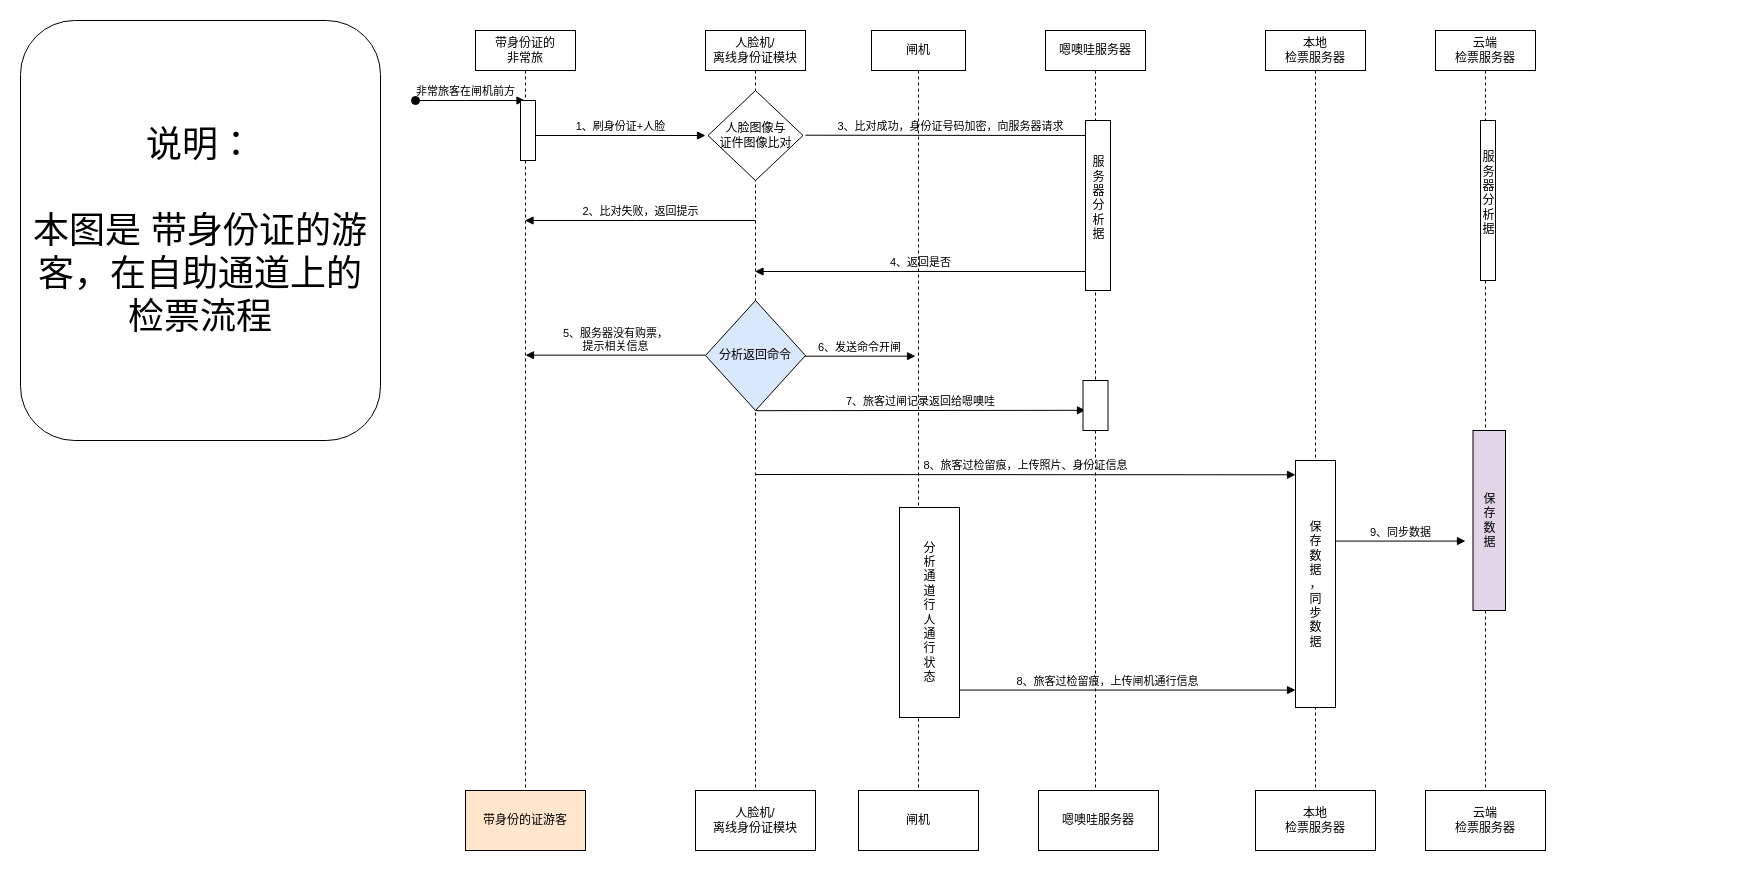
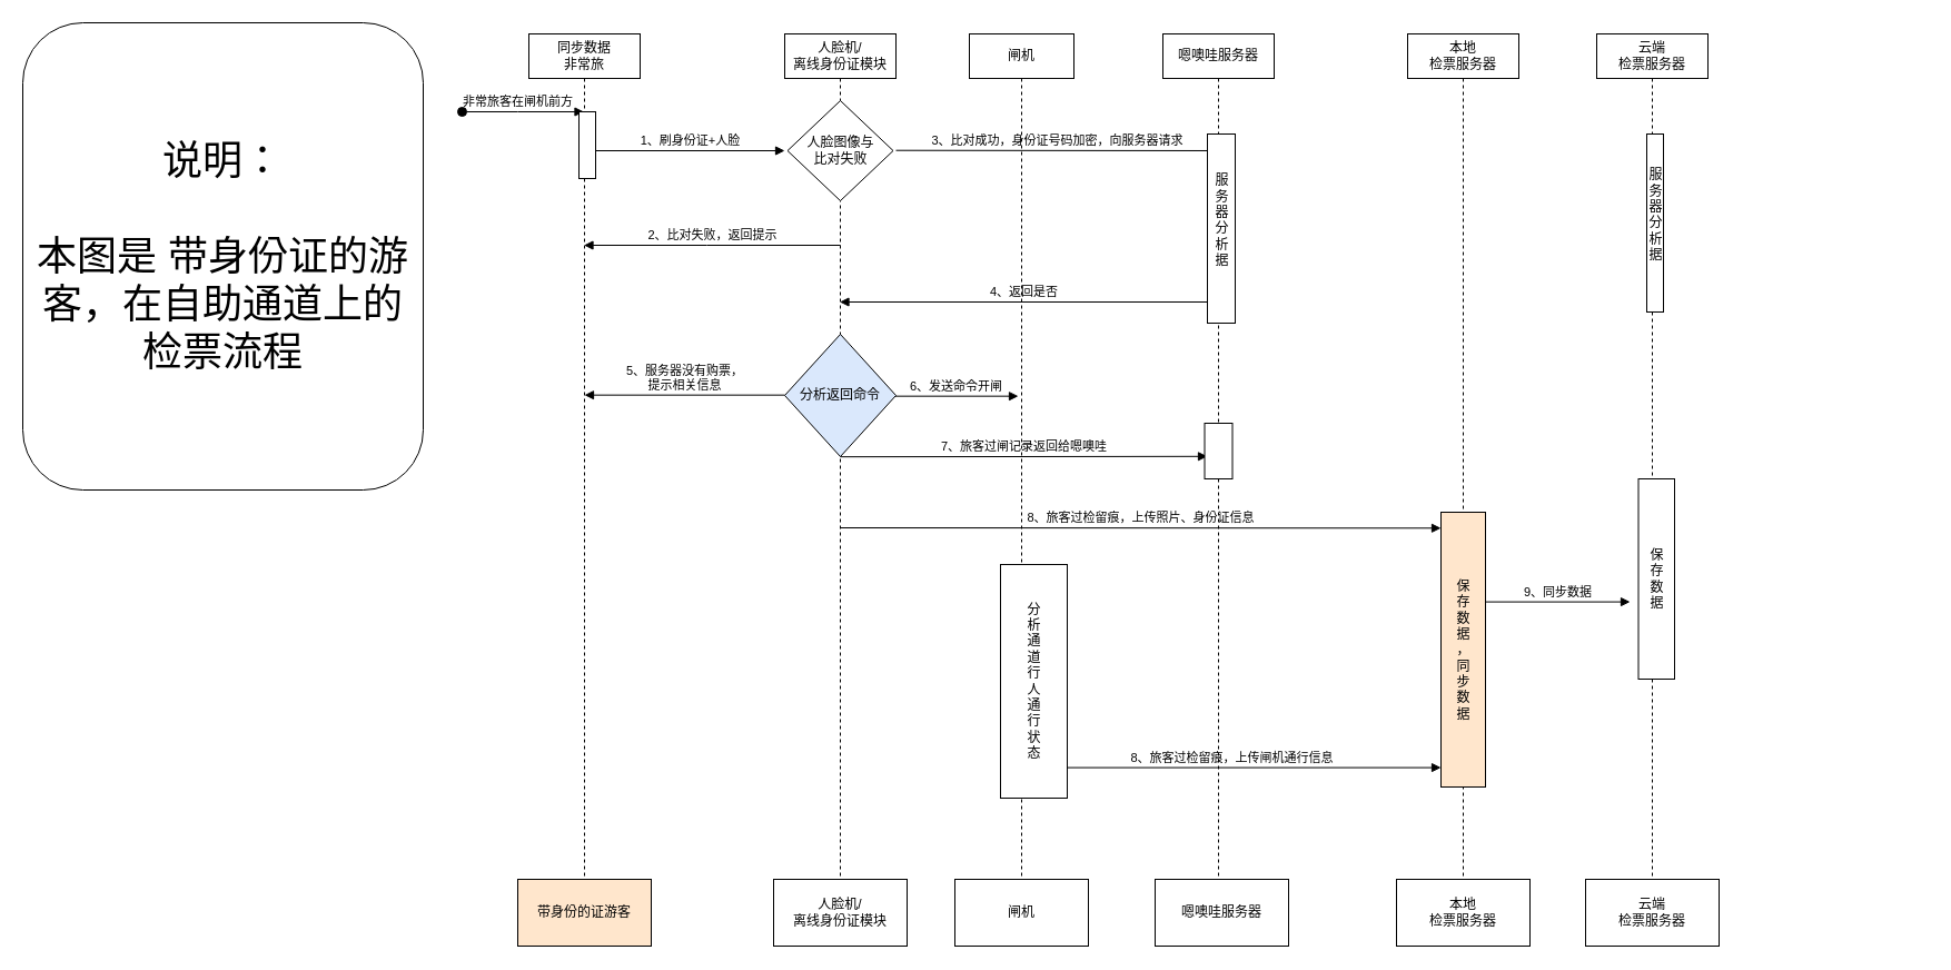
  <mxCell id="0" />
  <mxCell id="1" parent="0" />
  <mxCell id="2" value="1、刷身份证+人脸" style="html=1;verticalAlign=bottom;endArrow=block;edgeStyle=elbowEdgeStyle;elbow=vertical;curved=0;rounded=0;labelBackgroundColor=none;fontColor=default;" parent="1" source="14" edge="1"><mxGeometry relative="1" as="geometry"><mxPoint x="545" y="135" as="sourcePoint" /><Array as="points"><mxPoint x="535" y="135" /><mxPoint x="590" y="124.71" /></Array><mxPoint x="705" y="135" as="targetPoint" /></mxGeometry></mxCell>
  <mxCell id="3" value="2、比对失败，返回提示" style="html=1;verticalAlign=bottom;endArrow=block;edgeStyle=elbowEdgeStyle;elbow=vertical;curved=0;rounded=0;labelBackgroundColor=none;fontColor=default;" parent="1" target="13" edge="1"><mxGeometry relative="1" as="geometry"><mxPoint x="755" y="220" as="sourcePoint" /><Array as="points"><mxPoint x="635" y="220" /></Array><mxPoint x="545" y="220" as="targetPoint" /></mxGeometry></mxCell>
  <mxCell id="4" value="非常旅客在闸机前方" style="html=1;verticalAlign=bottom;startArrow=oval;endArrow=block;startSize=8;edgeStyle=elbowEdgeStyle;elbow=vertical;curved=0;rounded=0;labelBackgroundColor=none;fontColor=default;" parent="1" target="13" edge="1"><mxGeometry x="-0.087" relative="1" as="geometry"><mxPoint x="415" y="100" as="sourcePoint" /><mxPoint x="495" y="90" as="targetPoint" /><Array as="points"><mxPoint x="465" y="100" /></Array><mxPoint as="offset" /></mxGeometry></mxCell>
  <mxCell id="5" value="3、比对成功，身份证号码加密，向服务器请求" style="html=1;verticalAlign=bottom;endArrow=block;edgeStyle=elbowEdgeStyle;elbow=vertical;curved=0;rounded=0;labelBackgroundColor=none;fontColor=default;" edge="1" parent="1" target="25"><mxGeometry relative="1" as="geometry"><mxPoint x="805" y="134.71" as="sourcePoint" /><Array as="points"><mxPoint x="1095" y="135" /><mxPoint x="860" y="124.42" /></Array><mxPoint x="1085" y="135" as="targetPoint" /></mxGeometry></mxCell>
  <mxCell id="6" value="4、返回是否" style="html=1;verticalAlign=bottom;endArrow=block;edgeStyle=elbowEdgeStyle;elbow=vertical;curved=0;rounded=0;labelBackgroundColor=none;fontColor=default;" edge="1" parent="1" target="17"><mxGeometry relative="1" as="geometry"><mxPoint x="1085" y="270" as="sourcePoint" /><Array as="points"><mxPoint x="835" y="271" /></Array><mxPoint x="765" y="271" as="targetPoint" /></mxGeometry></mxCell>
  <mxCell id="7" value="5、服务器没有购票，&lt;div&gt;提示相关信息&lt;/div&gt;" style="html=1;verticalAlign=bottom;endArrow=block;edgeStyle=elbowEdgeStyle;elbow=vertical;curved=0;rounded=0;labelBackgroundColor=none;fontColor=default;" edge="1" parent="1"><mxGeometry relative="1" as="geometry"><mxPoint x="705" y="354.66" as="sourcePoint" /><Array as="points"><mxPoint x="585" y="354.66" /></Array><mxPoint x="525" y="355" as="targetPoint" /></mxGeometry></mxCell>
  <mxCell id="8" value="6、发送命令开闸" style="html=1;verticalAlign=bottom;endArrow=block;edgeStyle=elbowEdgeStyle;elbow=vertical;curved=0;rounded=0;labelBackgroundColor=none;fontColor=default;" edge="1" parent="1"><mxGeometry relative="1" as="geometry"><mxPoint x="802.5" y="355.66" as="sourcePoint" /><Array as="points"><mxPoint x="802.5" y="355.66" /><mxPoint x="857.5" y="345.37" /></Array><mxPoint x="915" y="356" as="targetPoint" /></mxGeometry></mxCell>
  <mxCell id="9" value="8、旅客过检留痕，上传照片、身份证信息" style="html=1;verticalAlign=bottom;endArrow=block;edgeStyle=elbowEdgeStyle;elbow=vertical;curved=0;rounded=0;labelBackgroundColor=none;fontColor=default;" edge="1" parent="1"><mxGeometry relative="1" as="geometry"><mxPoint x="755" y="474" as="sourcePoint" /><Array as="points"><mxPoint x="1045" y="474.29" /><mxPoint x="810" y="463.71" /></Array><mxPoint x="1295" y="474" as="targetPoint" /></mxGeometry></mxCell>
  <mxCell id="10" value="8、旅客过检留痕，上传闸机通行信息" style="html=1;verticalAlign=bottom;endArrow=block;edgeStyle=elbowEdgeStyle;elbow=vertical;curved=0;rounded=0;labelBackgroundColor=none;fontColor=default;" edge="1" parent="1"><mxGeometry relative="1" as="geometry"><mxPoint x="917.929" y="689.58" as="sourcePoint" /><Array as="points"><mxPoint x="1285" y="689.58" /><mxPoint x="1050" y="679" /></Array><mxPoint x="1295" y="689" as="targetPoint" /></mxGeometry></mxCell>
  <mxCell id="11" value="9、同步数据" style="html=1;verticalAlign=bottom;endArrow=block;edgeStyle=elbowEdgeStyle;elbow=vertical;curved=0;rounded=0;labelBackgroundColor=none;fontColor=default;" edge="1" parent="1" source="31"><mxGeometry relative="1" as="geometry"><mxPoint x="1365" y="541" as="sourcePoint" /><Array as="points"><mxPoint x="1732" y="540.58" /><mxPoint x="1497" y="530" /></Array><mxPoint x="1465" y="540" as="targetPoint" /></mxGeometry></mxCell>
  <mxCell id="12" value="" style="group" vertex="1" connectable="0" parent="1"><mxGeometry x="465" y="30" width="120" height="820" as="geometry" /></mxCell>
- <mxCell id="13" value="带身份证的&lt;div&gt;非常旅&lt;/div&gt;" style="shape=umlLifeline;perimeter=lifelinePerimeter;whiteSpace=wrap;html=1;container=0;dropTarget=0;collapsible=0;recursiveResize=0;outlineConnect=0;portConstraint=eastwest;newEdgeStyle={&quot;edgeStyle&quot;:&quot;elbowEdgeStyle&quot;,&quot;elbow&quot;:&quot;vertical&quot;,&quot;curved&quot;:0,&quot;rounded&quot;:0};labelBackgroundColor=none;" parent="12" vertex="1"><mxGeometry x="10" width="100" height="760" as="geometry" /></mxCell>
+ <mxCell id="13" value="同步数据&lt;div&gt;非常旅&lt;/div&gt;" style="shape=umlLifeline;perimeter=lifelinePerimeter;whiteSpace=wrap;html=1;container=0;dropTarget=0;collapsible=0;recursiveResize=0;outlineConnect=0;portConstraint=eastwest;newEdgeStyle={&quot;edgeStyle&quot;:&quot;elbowEdgeStyle&quot;,&quot;elbow&quot;:&quot;vertical&quot;,&quot;curved&quot;:0,&quot;rounded&quot;:0};labelBackgroundColor=none;" parent="12" vertex="1"><mxGeometry x="10" width="100" height="760" as="geometry" /></mxCell>
  <mxCell id="14" value="" style="html=1;points=[];perimeter=orthogonalPerimeter;outlineConnect=0;targetShapes=umlLifeline;portConstraint=eastwest;newEdgeStyle={&quot;edgeStyle&quot;:&quot;elbowEdgeStyle&quot;,&quot;elbow&quot;:&quot;vertical&quot;,&quot;curved&quot;:0,&quot;rounded&quot;:0};labelBackgroundColor=none;" parent="13" vertex="1"><mxGeometry x="45" y="70" width="15" height="60" as="geometry" /></mxCell>
  <mxCell id="15" value="带身份的证游客" style="rounded=0;whiteSpace=wrap;html=1;fillColor=#ffe6cc;" vertex="1" parent="12"><mxGeometry y="760" width="120" height="60" as="geometry" /></mxCell>
  <mxCell id="16" value="" style="group" vertex="1" connectable="0" parent="1"><mxGeometry x="695" y="30" width="120" height="820" as="geometry" /></mxCell>
  <mxCell id="17" value="人脸机/&lt;div&gt;离线身份证模块&lt;/div&gt;" style="shape=umlLifeline;perimeter=lifelinePerimeter;whiteSpace=wrap;html=1;container=0;dropTarget=0;collapsible=0;recursiveResize=0;outlineConnect=0;portConstraint=eastwest;newEdgeStyle={&quot;edgeStyle&quot;:&quot;elbowEdgeStyle&quot;,&quot;elbow&quot;:&quot;vertical&quot;,&quot;curved&quot;:0,&quot;rounded&quot;:0};labelBackgroundColor=none;movable=1;resizable=1;rotatable=1;deletable=1;editable=1;locked=0;connectable=1;" parent="16" vertex="1"><mxGeometry x="10" width="100" height="760" as="geometry" /></mxCell>
  <mxCell id="18" value="人脸机/&lt;div&gt;离线身份证模块&lt;/div&gt;" style="rounded=0;whiteSpace=wrap;html=1;" vertex="1" parent="16"><mxGeometry y="760" width="120" height="60" as="geometry" /></mxCell>
  <mxCell id="19" value="7、旅客过闸记录返回给嗯噢哇" style="html=1;verticalAlign=bottom;endArrow=block;edgeStyle=elbowEdgeStyle;elbow=vertical;curved=0;rounded=0;labelBackgroundColor=none;fontColor=default;" edge="1" parent="16"><mxGeometry relative="1" as="geometry"><mxPoint x="60" y="380.17" as="sourcePoint" /><Array as="points"><mxPoint x="20" y="379.8" /><mxPoint x="165" y="369.17" /></Array><mxPoint x="390" y="380" as="targetPoint" /></mxGeometry></mxCell>
  <mxCell id="20" value="" style="group" vertex="1" connectable="0" parent="1"><mxGeometry x="858" y="30" width="120" height="820" as="geometry" /></mxCell>
  <mxCell id="21" value="闸机" style="shape=umlLifeline;perimeter=lifelinePerimeter;whiteSpace=wrap;html=1;container=0;dropTarget=0;collapsible=0;recursiveResize=0;outlineConnect=0;portConstraint=eastwest;newEdgeStyle={&quot;edgeStyle&quot;:&quot;elbowEdgeStyle&quot;,&quot;elbow&quot;:&quot;vertical&quot;,&quot;curved&quot;:0,&quot;rounded&quot;:0};labelBackgroundColor=none;" vertex="1" parent="20"><mxGeometry x="13" width="94" height="760" as="geometry" /></mxCell>
  <mxCell id="22" value="分&lt;div&gt;析&lt;/div&gt;&lt;div&gt;通&lt;/div&gt;&lt;div&gt;道&lt;/div&gt;&lt;div&gt;行&lt;/div&gt;&lt;div&gt;人&lt;/div&gt;&lt;div&gt;通&lt;/div&gt;&lt;div&gt;行&lt;/div&gt;&lt;div&gt;状&lt;/div&gt;&lt;div&gt;态&lt;/div&gt;" style="html=1;points=[];perimeter=orthogonalPerimeter;outlineConnect=0;targetShapes=umlLifeline;portConstraint=eastwest;newEdgeStyle={&quot;edgeStyle&quot;:&quot;elbowEdgeStyle&quot;,&quot;elbow&quot;:&quot;vertical&quot;,&quot;curved&quot;:0,&quot;rounded&quot;:0};labelBackgroundColor=none;" vertex="1" parent="21"><mxGeometry x="28" y="477" width="60" height="210" as="geometry" /></mxCell>
  <mxCell id="23" value="闸机" style="rounded=0;whiteSpace=wrap;html=1;" vertex="1" parent="20"><mxGeometry y="760" width="120" height="60" as="geometry" /></mxCell>
  <mxCell id="24" value="" style="group" vertex="1" connectable="0" parent="1"><mxGeometry x="1038" y="30" width="120" height="820" as="geometry" /></mxCell>
  <mxCell id="25" value="嗯噢哇服务器" style="shape=umlLifeline;perimeter=lifelinePerimeter;whiteSpace=wrap;html=1;container=0;dropTarget=0;collapsible=0;recursiveResize=0;outlineConnect=0;portConstraint=eastwest;newEdgeStyle={&quot;edgeStyle&quot;:&quot;elbowEdgeStyle&quot;,&quot;elbow&quot;:&quot;vertical&quot;,&quot;curved&quot;:0,&quot;rounded&quot;:0};labelBackgroundColor=none;" vertex="1" parent="24"><mxGeometry x="7" width="100" height="760" as="geometry" /></mxCell>
  <mxCell id="26" value="服&lt;div&gt;务&lt;/div&gt;&lt;div&gt;器&lt;/div&gt;&lt;div&gt;分&lt;/div&gt;&lt;div&gt;析&lt;/div&gt;&lt;div&gt;&lt;span style=&quot;background-color: transparent; color: light-dark(rgb(0, 0, 0), rgb(255, 255, 255));&quot;&gt;据&lt;/span&gt;&lt;/div&gt;&lt;div&gt;&lt;div&gt;&lt;br&gt;&lt;/div&gt;&lt;/div&gt;" style="html=1;points=[];perimeter=orthogonalPerimeter;outlineConnect=0;targetShapes=umlLifeline;portConstraint=eastwest;newEdgeStyle={&quot;edgeStyle&quot;:&quot;elbowEdgeStyle&quot;,&quot;elbow&quot;:&quot;vertical&quot;,&quot;curved&quot;:0,&quot;rounded&quot;:0};labelBackgroundColor=none;" vertex="1" parent="25"><mxGeometry x="40" y="90" width="25" height="170" as="geometry" /></mxCell>
  <mxCell id="27" value="嗯噢哇服务器" style="rounded=0;whiteSpace=wrap;html=1;" vertex="1" parent="24"><mxGeometry y="760" width="120" height="60" as="geometry" /></mxCell>
  <mxCell id="28" value="&lt;div&gt;&lt;div&gt;&lt;br&gt;&lt;/div&gt;&lt;/div&gt;" style="html=1;points=[];perimeter=orthogonalPerimeter;outlineConnect=0;targetShapes=umlLifeline;portConstraint=eastwest;newEdgeStyle={&quot;edgeStyle&quot;:&quot;elbowEdgeStyle&quot;,&quot;elbow&quot;:&quot;vertical&quot;,&quot;curved&quot;:0,&quot;rounded&quot;:0};labelBackgroundColor=none;" vertex="1" parent="24"><mxGeometry x="44.5" y="350" width="25" height="50" as="geometry" /></mxCell>
  <mxCell id="29" value="" style="group" vertex="1" connectable="0" parent="1"><mxGeometry x="1255" y="30" width="120" height="820" as="geometry" /></mxCell>
  <mxCell id="30" value="&lt;div&gt;本地&lt;/div&gt;检票服务器" style="shape=umlLifeline;perimeter=lifelinePerimeter;whiteSpace=wrap;html=1;container=0;dropTarget=0;collapsible=0;recursiveResize=0;outlineConnect=0;portConstraint=eastwest;newEdgeStyle={&quot;edgeStyle&quot;:&quot;elbowEdgeStyle&quot;,&quot;elbow&quot;:&quot;vertical&quot;,&quot;curved&quot;:0,&quot;rounded&quot;:0};labelBackgroundColor=none;" vertex="1" parent="29"><mxGeometry x="10" width="100" height="760" as="geometry" /></mxCell>
- <mxCell id="31" value="保&lt;div&gt;存&lt;/div&gt;&lt;div&gt;数&lt;/div&gt;&lt;div&gt;据&lt;br&gt;&lt;div&gt;&lt;div&gt;，&lt;/div&gt;&lt;/div&gt;&lt;/div&gt;&lt;div&gt;同&lt;/div&gt;&lt;div&gt;步&lt;/div&gt;&lt;div&gt;数&lt;/div&gt;&lt;div&gt;据&lt;/div&gt;" style="html=1;points=[];perimeter=orthogonalPerimeter;outlineConnect=0;targetShapes=umlLifeline;portConstraint=eastwest;newEdgeStyle={&quot;edgeStyle&quot;:&quot;elbowEdgeStyle&quot;,&quot;elbow&quot;:&quot;vertical&quot;,&quot;curved&quot;:0,&quot;rounded&quot;:0};labelBackgroundColor=none;" vertex="1" parent="30"><mxGeometry x="30" y="430" width="40" height="247" as="geometry" /></mxCell>
+ <mxCell id="31" value="保&lt;div&gt;存&lt;/div&gt;&lt;div&gt;数&lt;/div&gt;&lt;div&gt;据&lt;br&gt;&lt;div&gt;&lt;div&gt;，&lt;/div&gt;&lt;/div&gt;&lt;/div&gt;&lt;div&gt;同&lt;/div&gt;&lt;div&gt;步&lt;/div&gt;&lt;div&gt;数&lt;/div&gt;&lt;div&gt;据&lt;/div&gt;" style="html=1;points=[];perimeter=orthogonalPerimeter;outlineConnect=0;targetShapes=umlLifeline;portConstraint=eastwest;newEdgeStyle={&quot;edgeStyle&quot;:&quot;elbowEdgeStyle&quot;,&quot;elbow&quot;:&quot;vertical&quot;,&quot;curved&quot;:0,&quot;rounded&quot;:0};labelBackgroundColor=none;fillColor=#ffe6cc;" vertex="1" parent="30"><mxGeometry x="30" y="430" width="40" height="247" as="geometry" /></mxCell>
  <mxCell id="32" value="本地&lt;div&gt;检票服务器&lt;/div&gt;" style="rounded=0;whiteSpace=wrap;html=1;" vertex="1" parent="29"><mxGeometry y="760" width="120" height="60" as="geometry" /></mxCell>
  <mxCell id="33" value="" style="group" vertex="1" connectable="0" parent="1"><mxGeometry x="1425" y="30" width="120" height="820" as="geometry" /></mxCell>
  <mxCell id="34" value="云端&lt;div&gt;检票服务器&lt;/div&gt;" style="shape=umlLifeline;perimeter=lifelinePerimeter;whiteSpace=wrap;html=1;container=0;dropTarget=0;collapsible=0;recursiveResize=0;outlineConnect=0;portConstraint=eastwest;newEdgeStyle={&quot;edgeStyle&quot;:&quot;elbowEdgeStyle&quot;,&quot;elbow&quot;:&quot;vertical&quot;,&quot;curved&quot;:0,&quot;rounded&quot;:0};labelBackgroundColor=none;" vertex="1" parent="33"><mxGeometry x="10" width="100" height="760" as="geometry" /></mxCell>
  <mxCell id="35" value="服&lt;div&gt;务&lt;/div&gt;&lt;div&gt;器&lt;/div&gt;&lt;div&gt;分&lt;/div&gt;&lt;div&gt;析&lt;/div&gt;&lt;div&gt;&lt;span style=&quot;background-color: transparent; color: light-dark(rgb(0, 0, 0), rgb(255, 255, 255));&quot;&gt;据&lt;/span&gt;&lt;/div&gt;&lt;div&gt;&lt;div&gt;&lt;br&gt;&lt;/div&gt;&lt;/div&gt;" style="html=1;points=[];perimeter=orthogonalPerimeter;outlineConnect=0;targetShapes=umlLifeline;portConstraint=eastwest;newEdgeStyle={&quot;edgeStyle&quot;:&quot;elbowEdgeStyle&quot;,&quot;elbow&quot;:&quot;vertical&quot;,&quot;curved&quot;:0,&quot;rounded&quot;:0};labelBackgroundColor=none;" vertex="1" parent="34"><mxGeometry x="45" y="90" width="15" height="160" as="geometry" /></mxCell>
- <mxCell id="36" value="保&lt;div&gt;存&lt;/div&gt;&lt;div&gt;数&lt;/div&gt;&lt;div&gt;据&lt;/div&gt;" style="html=1;points=[];perimeter=orthogonalPerimeter;outlineConnect=0;targetShapes=umlLifeline;portConstraint=eastwest;newEdgeStyle={&quot;edgeStyle&quot;:&quot;elbowEdgeStyle&quot;,&quot;elbow&quot;:&quot;vertical&quot;,&quot;curved&quot;:0,&quot;rounded&quot;:0};labelBackgroundColor=none;fillColor=#e1d5e7;" vertex="1" parent="34"><mxGeometry x="37.5" y="400" width="32.5" height="180" as="geometry" /></mxCell>
+ <mxCell id="36" value="保&lt;div&gt;存&lt;/div&gt;&lt;div&gt;数&lt;/div&gt;&lt;div&gt;据&lt;/div&gt;" style="html=1;points=[];perimeter=orthogonalPerimeter;outlineConnect=0;targetShapes=umlLifeline;portConstraint=eastwest;newEdgeStyle={&quot;edgeStyle&quot;:&quot;elbowEdgeStyle&quot;,&quot;elbow&quot;:&quot;vertical&quot;,&quot;curved&quot;:0,&quot;rounded&quot;:0};labelBackgroundColor=none;" vertex="1" parent="34"><mxGeometry x="37.5" y="400" width="32.5" height="180" as="geometry" /></mxCell>
  <mxCell id="37" value="云端&lt;div&gt;检票服务器&lt;/div&gt;" style="rounded=0;whiteSpace=wrap;html=1;" vertex="1" parent="33"><mxGeometry y="760" width="120" height="60" as="geometry" /></mxCell>
- <mxCell id="38" value="人脸图像与&lt;div&gt;证件图像比对&lt;/div&gt;" style="rhombus;whiteSpace=wrap;html=1;movable=1;resizable=1;rotatable=1;deletable=1;editable=1;locked=0;connectable=1;" vertex="1" parent="1"><mxGeometry x="707.5" y="90" width="95" height="90" as="geometry" /></mxCell>
+ <mxCell id="38" value="人脸图像与&lt;div&gt;比对失败&lt;/div&gt;" style="rhombus;whiteSpace=wrap;html=1;movable=1;resizable=1;rotatable=1;deletable=1;editable=1;locked=0;connectable=1;" vertex="1" parent="1"><mxGeometry x="707.5" y="90" width="95" height="90" as="geometry" /></mxCell>
  <mxCell id="39" value="分析返回命令" style="rhombus;whiteSpace=wrap;html=1;fillColor=#dae8fc;" vertex="1" parent="1"><mxGeometry x="705" y="300" width="100" height="110" as="geometry" /></mxCell>
  <mxCell id="40" value="&lt;font style=&quot;font-size: 36px;&quot;&gt;说明：&lt;/font&gt;&lt;div&gt;&lt;span style=&quot;font-size: 36px;&quot;&gt;&lt;br&gt;&lt;/span&gt;&lt;div&gt;&lt;font style=&quot;font-size: 36px;&quot;&gt;本图是 带身份证的游客，在自助通道上的检票流程&lt;/font&gt;&lt;/div&gt;&lt;/div&gt;" style="whiteSpace=wrap;html=1;rounded=1;" vertex="1" parent="1"><mxGeometry x="20" y="20" width="360" height="420" as="geometry" /></mxCell>
